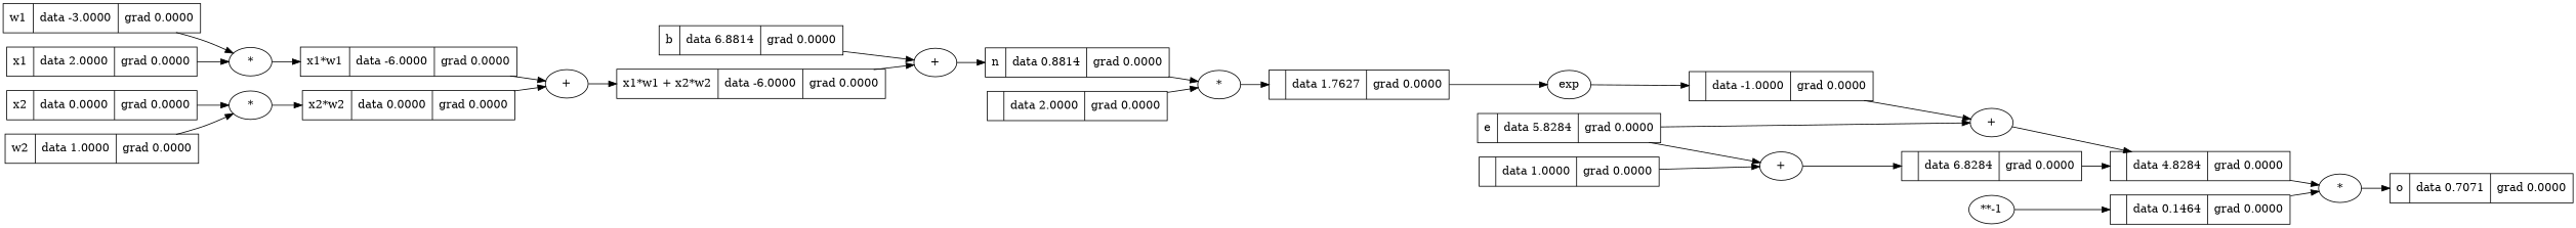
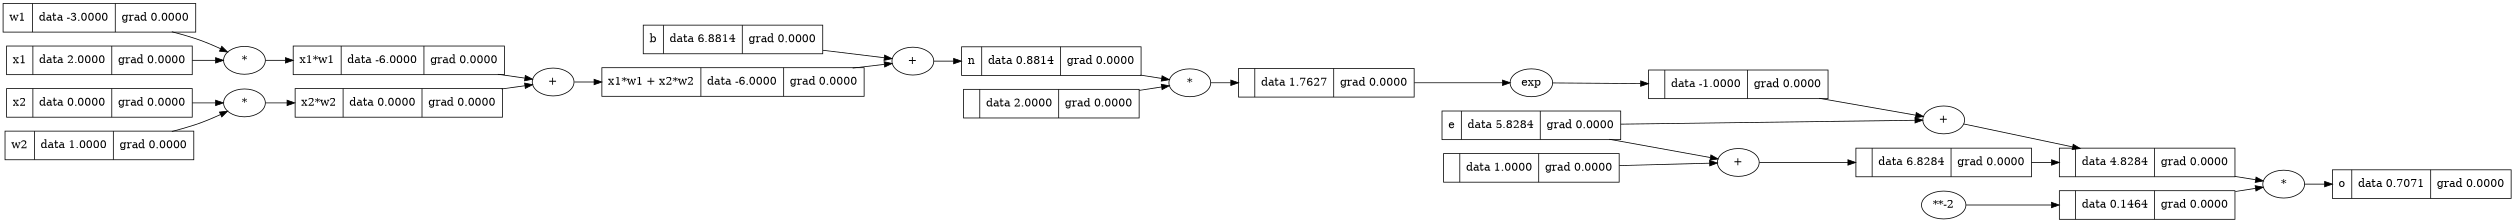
  digraph {
    rankdir=LR
    node [shape=record]
    n1 [label="{b | data 6.8814 | grad 0.0000 }"]
    n2 [label="+" shape=""]
    n3 [label="{n | data 0.8814 | grad 0.0000 }"]
    n4 [label="*" shape=""]
    n5 [label="{ | data 1.7627 | grad 0.0000 }"]
    n6 [label="{w1 | data -3.0000 | grad 0.0000 }"]
    n7 [label="*" shape=""]
    n8 [label="{x1*w1 | data -6.0000 | grad 0.0000 }"]
    n9 [label="{x2*w2 | data 0.0000 | grad 0.0000 }"]
    n10 [label="+" shape=""]
    n11 [label="{x1*w1 + x2*w2 | data -6.0000 | grad 0.0000 }"]
    n12 [label="*" shape=""]
    n13 [label="{x1 | data 2.0000 | grad 0.0000 }"]
    n14 [label="{ | data -1.0000 | grad 0.0000 }"]
    n15 [label="+" shape=""]
    n16 [label="{ | data 4.8284 | grad 0.0000 }"]
    n17 [label="{x2 | data 0.0000 | grad 0.0000 }"]
    n18 [label="{ | data 0.1464 | grad 0.0000 }"]
    n19 [label="*" shape=""]
    n20 [label="{o | data 0.7071 | grad 0.0000 }"]
-   n21 [label="**-1" shape=""]
+   n21 [label="**-2" shape=""]
    n22 [label="{ | data 2.0000 | grad 0.0000 }"]
    n23 [label="{ | data 1.0000 | grad 0.0000 }"]
    n24 [label="+" shape=""]
    n25 [label="{ | data 6.8284 | grad 0.0000 }"]
    n26 [label=exp shape=""]
    n27 [label="{e | data 5.8284 | grad 0.0000 }"]
    n28 [label="{w2 | data 1.0000 | grad 0.0000 }"]
    n1 -> n2
    n2 -> n3
    n3 -> n4
    n4 -> n5
    n5 -> n26
    n6 -> n7
    n7 -> n8
    n8 -> n10
    n9 -> n10
    n10 -> n11
    n11 -> n2
    n12 -> n9
    n13 -> n7
    n14 -> n15
    n15 -> n16
    n16 -> n19
    n17 -> n12
    n18 -> n19
    n19 -> n20
    n21 -> n18
    n22 -> n4
    n23 -> n24
    n24 -> n25
    n25 -> n16
    n26 -> n14
    n27 -> n15
    n27 -> n24
    n28 -> n12
  }
